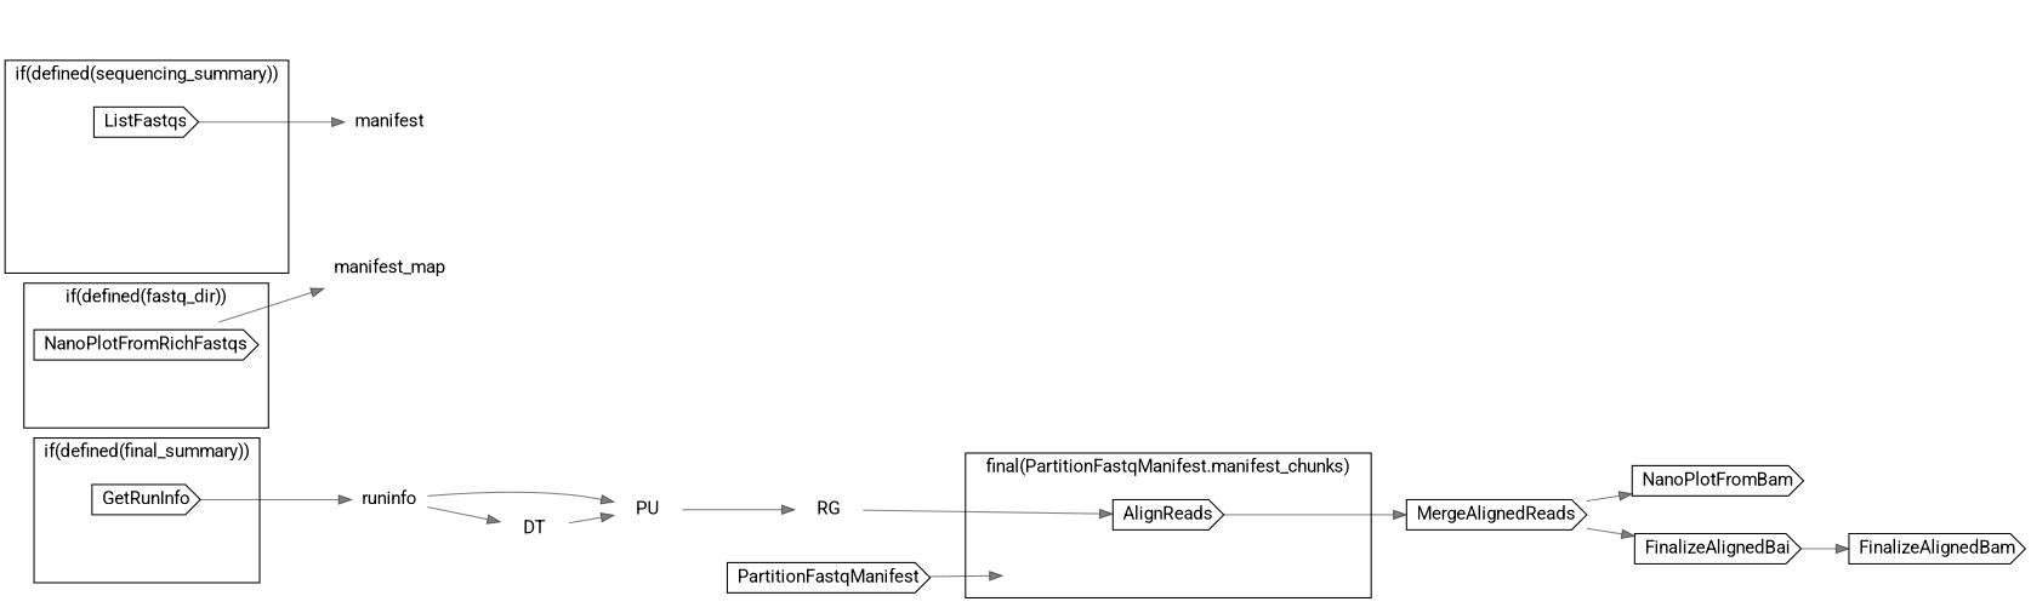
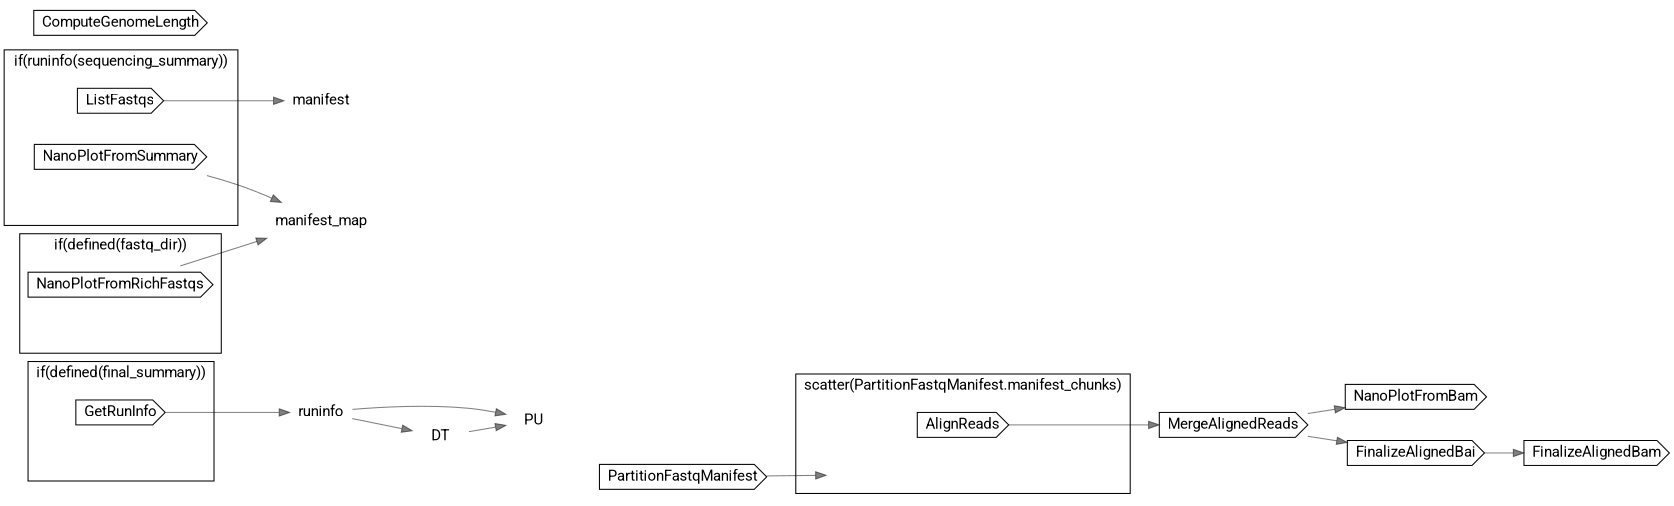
  digraph {
    compound=true
    rankdir=LR
    node [fontname=Roboto shape=cds]
    edge [color="#00000080"]
    n1 [label=GetRunInfo]
    "if-L58C5" [height=0 margin=0 style=invis width=0 shape=""]
    n3 [label=ListFastqs]
+   n4 [label=NanoPlotFromSummary]
    "if-L65C5" [height=0 margin=0 style=invis width=0 shape=""]
    n6 [label=NanoPlotFromRichFastqs]
    "if-L75C5" [height=0 margin=0 style=invis width=0 shape=""]
    n8 [label=AlignReads]
    "scatter-L95C5-manifest_chunk" [height=0 margin=0 style=invis width=0 shape=""]
    n10 [label=runinfo shape=plaintext]
    n11 [label=manifest shape=plaintext]
    n12 [label=manifest_map shape=plaintext]
    n13 [label=MergeAlignedReads]
    n14 [label=PU shape=plaintext]
    n15 [label=DT shape=plaintext]
-   n16 [label=RG shape=plaintext]
    n17 [label=PartitionFastqManifest]
    n18 [label=NanoPlotFromBam]
    n19 [label=FinalizeAlignedBai]
    n20 [label=FinalizeAlignedBam]
+   n21 [label=ComputeGenomeLength]
    subgraph cluster_1 {
      fontname=Roboto
      label="if(defined(final_summary))"
      rank=same
      n1
      "if-L58C5"
    }
    subgraph cluster_2 {
      fontname=Roboto
-     label="if(defined(sequencing_summary))"
+     label="if(runinfo(sequencing_summary))"
      rank=same
      n3
+     n4
      "if-L65C5"
    }
    subgraph cluster_3 {
      fontname=Roboto
      label="if(defined(fastq_dir))"
      rank=same
      n6
      "if-L75C5"
    }
    subgraph cluster_4 {
      fontname=Roboto
-     label="final(PartitionFastqManifest.manifest_chunks)"
+     label="scatter(PartitionFastqManifest.manifest_chunks)"
      rank=same
      n8
      "scatter-L95C5-manifest_chunk"
    }
    n1 -> n10
    n3 -> n11
+   n4 -> n12
    n6 -> n12
    n8 -> n13
    n10 -> n14
    n10 -> n15
    n13 -> n18
    n13 -> n19
-   n14 -> n16
    n15 -> n14
-   n16 -> n8
    n17 -> "scatter-L95C5-manifest_chunk"
    n19 -> n20
  }
